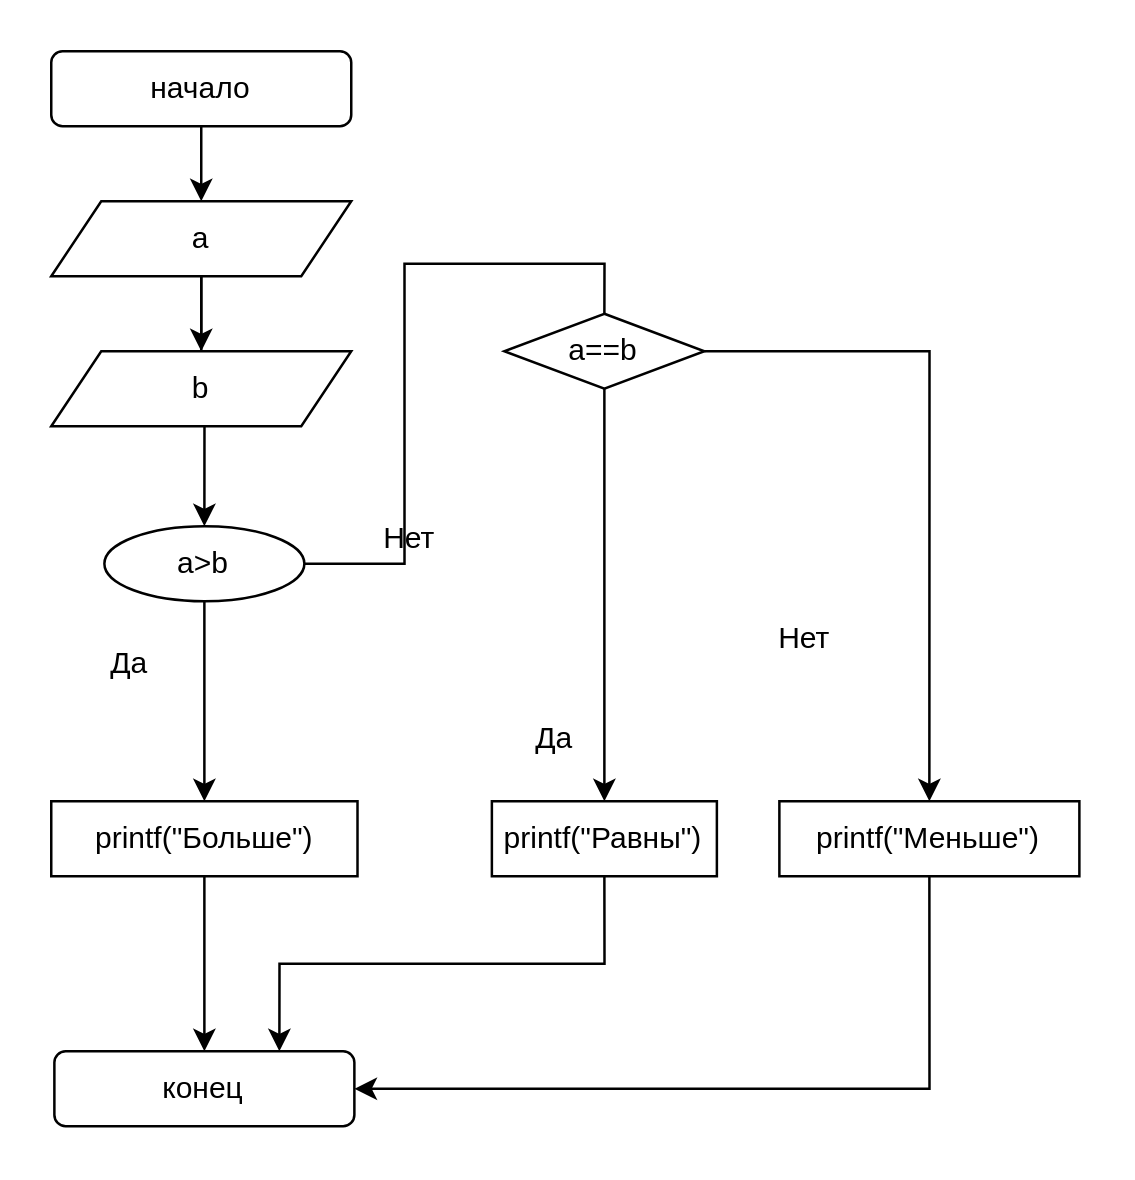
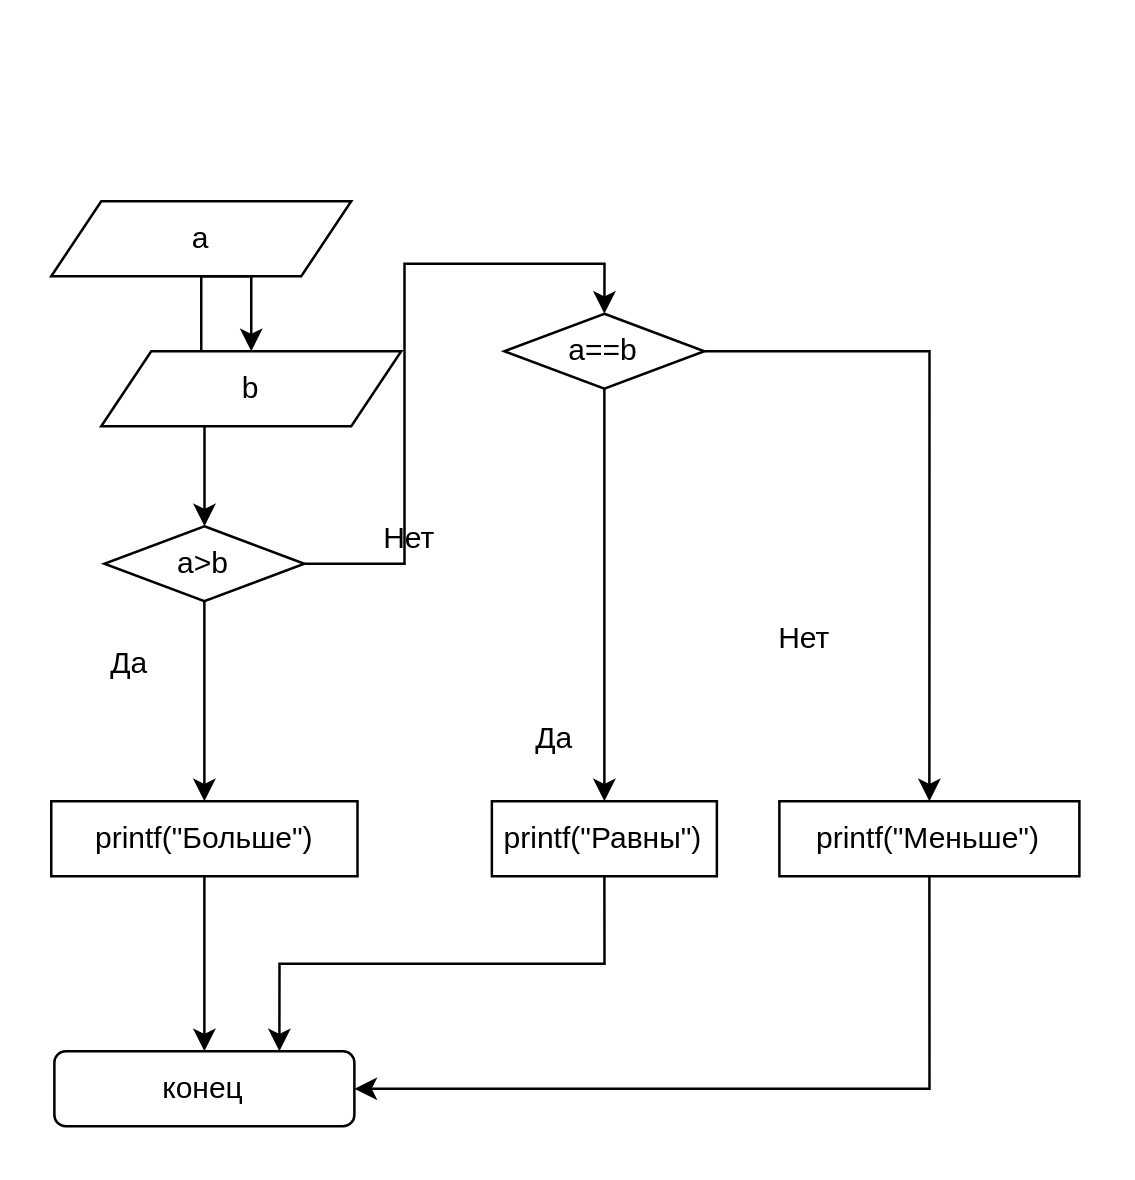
  <mxCell id="0" />
  <mxCell id="1" parent="0" />
- <mxCell id="2" style="edgeStyle=orthogonalEdgeStyle;rounded=0;orthogonalLoop=1;jettySize=auto;html=1;exitX=0.5;exitY=1;exitDx=0;exitDy=0;entryX=0.5;entryY=0;entryDx=0;entryDy=0;" edge="1" parent="1" source="3" target="6"><mxGeometry relative="1" as="geometry" /></mxCell>
- <mxCell id="3" value="начало" style="rounded=1;whiteSpace=wrap;html=1;" vertex="1" parent="1"><mxGeometry x="20" y="20" width="120" height="30" as="geometry" /></mxCell>
  <mxCell id="4" value="" style="edgeStyle=orthogonalEdgeStyle;rounded=0;orthogonalLoop=1;jettySize=auto;html=1;" edge="1" parent="1" source="6" target="8"><mxGeometry relative="1" as="geometry" /></mxCell>
  <mxCell id="5" style="edgeStyle=orthogonalEdgeStyle;rounded=0;orthogonalLoop=1;jettySize=auto;html=1;exitX=0.5;exitY=1;exitDx=0;exitDy=0;entryX=0.5;entryY=0;entryDx=0;entryDy=0;" edge="1" parent="1" source="6" target="16"><mxGeometry relative="1" as="geometry" /></mxCell>
  <mxCell id="6" value="a" style="shape=parallelogram;perimeter=parallelogramPerimeter;whiteSpace=wrap;html=1;fixedSize=1;" vertex="1" parent="1"><mxGeometry x="20" y="80" width="120" height="30" as="geometry" /></mxCell>
- <mxCell id="7" style="edgeStyle=orthogonalEdgeStyle;rounded=0;orthogonalLoop=1;jettySize=auto;html=1;exitX=1;exitY=0.5;exitDx=0;exitDy=0;entryX=0.5;entryY=0;entryDx=0;entryDy=0;endArrow=none;" edge="1" parent="1" source="8" target="10"><mxGeometry relative="1" as="geometry"><mxPoint x="161.25" y="225" as="targetPoint" /></mxGeometry></mxCell>
- <mxCell id="8" value="a&amp;gt;b" style="ellipse;whiteSpace=wrap;html=1;" vertex="1" parent="1"><mxGeometry x="41.25" y="210" width="80" height="30" as="geometry" /></mxCell>
+ <mxCell id="7" style="edgeStyle=orthogonalEdgeStyle;rounded=0;orthogonalLoop=1;jettySize=auto;html=1;exitX=1;exitY=0.5;exitDx=0;exitDy=0;entryX=0.5;entryY=0;entryDx=0;entryDy=0;" edge="1" parent="1" source="8" target="10"><mxGeometry relative="1" as="geometry"><mxPoint x="161.25" y="225" as="targetPoint" /></mxGeometry></mxCell>
+ <mxCell id="8" value="a&amp;gt;b" style="rhombus;whiteSpace=wrap;html=1;" vertex="1" parent="1"><mxGeometry x="41.25" y="210" width="80" height="30" as="geometry" /></mxCell>
  <mxCell id="9" style="edgeStyle=orthogonalEdgeStyle;rounded=0;orthogonalLoop=1;jettySize=auto;html=1;exitX=1;exitY=0.5;exitDx=0;exitDy=0;entryX=0.5;entryY=0;entryDx=0;entryDy=0;" edge="1" parent="1" source="10" target="12"><mxGeometry relative="1" as="geometry"><mxPoint x="321.25" y="265" as="targetPoint" /></mxGeometry></mxCell>
  <mxCell id="10" value="a==b" style="rhombus;whiteSpace=wrap;html=1;" vertex="1" parent="1"><mxGeometry x="201.25" y="125" width="80" height="30" as="geometry" /></mxCell>
  <mxCell id="11" style="edgeStyle=orthogonalEdgeStyle;rounded=0;orthogonalLoop=1;jettySize=auto;html=1;exitX=0.5;exitY=1;exitDx=0;exitDy=0;entryX=1;entryY=0.5;entryDx=0;entryDy=0;" edge="1" parent="1" source="12" target="19"><mxGeometry relative="1" as="geometry"><mxPoint x="371.25" y="440" as="targetPoint" /></mxGeometry></mxCell>
  <mxCell id="12" value="printf(&quot;Меньше&quot;)" style="rounded=0;whiteSpace=wrap;html=1;" vertex="1" parent="1"><mxGeometry x="311.25" y="320" width="120" height="30" as="geometry" /></mxCell>
  <mxCell id="13" style="edgeStyle=orthogonalEdgeStyle;rounded=0;orthogonalLoop=1;jettySize=auto;html=1;exitX=0.5;exitY=1;exitDx=0;exitDy=0;entryX=0.75;entryY=0;entryDx=0;entryDy=0;" edge="1" parent="1" source="14" target="19"><mxGeometry relative="1" as="geometry"><mxPoint x="241.25" y="440" as="targetPoint" /></mxGeometry></mxCell>
  <mxCell id="14" value="printf(&quot;Равны&quot;)" style="rounded=0;whiteSpace=wrap;html=1;" vertex="1" parent="1"><mxGeometry x="196.25" y="320" width="90" height="30" as="geometry" /></mxCell>
  <mxCell id="15" value="printf(&quot;Больше&quot;)" style="rounded=0;whiteSpace=wrap;html=1;" vertex="1" parent="1"><mxGeometry x="20" y="320" width="122.5" height="30" as="geometry" /></mxCell>
- <mxCell id="16" value="b" style="shape=parallelogram;perimeter=parallelogramPerimeter;whiteSpace=wrap;html=1;fixedSize=1;" vertex="1" parent="1"><mxGeometry x="20" y="140" width="120" height="30" as="geometry" /></mxCell>
+ <mxCell id="16" value="b" style="shape=parallelogram;perimeter=parallelogramPerimeter;whiteSpace=wrap;html=1;fixedSize=1;" vertex="1" parent="1"><mxGeometry x="40" y="140" width="120" height="30" as="geometry" /></mxCell>
  <mxCell id="17" value="" style="endArrow=classic;html=1;rounded=0;exitX=0.5;exitY=1;exitDx=0;exitDy=0;entryX=0.5;entryY=0;entryDx=0;entryDy=0;" edge="1" parent="1" source="8" target="15"><mxGeometry width="50" height="50" relative="1" as="geometry"><mxPoint x="91.25" y="380" as="sourcePoint" /><mxPoint x="141.25" y="330" as="targetPoint" /></mxGeometry></mxCell>
  <mxCell id="18" value="" style="endArrow=classic;html=1;rounded=0;exitX=0.5;exitY=1;exitDx=0;exitDy=0;entryX=0.5;entryY=0;entryDx=0;entryDy=0;" edge="1" parent="1" source="10" target="14"><mxGeometry width="50" height="50" relative="1" as="geometry"><mxPoint x="91.25" y="370" as="sourcePoint" /><mxPoint x="141.25" y="320" as="targetPoint" /></mxGeometry></mxCell>
  <mxCell id="19" value="конец" style="rounded=1;whiteSpace=wrap;html=1;" vertex="1" parent="1"><mxGeometry x="21.25" y="420" width="120" height="30" as="geometry" /></mxCell>
  <mxCell id="20" value="" style="endArrow=classic;html=1;rounded=0;entryX=0.5;entryY=0;entryDx=0;entryDy=0;exitX=0.5;exitY=1;exitDx=0;exitDy=0;" edge="1" parent="1" source="15" target="19"><mxGeometry width="50" height="50" relative="1" as="geometry"><mxPoint x="91.25" y="370" as="sourcePoint" /><mxPoint x="141.25" y="320" as="targetPoint" /></mxGeometry></mxCell>
  <mxCell id="21" value="Да" style="text;html=1;align=center;verticalAlign=middle;resizable=0;points=[];autosize=1;strokeColor=none;fillColor=none;" vertex="1" parent="1"><mxGeometry x="31.25" y="250" width="40" height="30" as="geometry" /></mxCell>
  <mxCell id="22" value="Нет&lt;br&gt;" style="text;html=1;align=center;verticalAlign=middle;resizable=0;points=[];autosize=1;strokeColor=none;fillColor=none;" vertex="1" parent="1"><mxGeometry x="142.5" y="200" width="40" height="30" as="geometry" /></mxCell>
  <mxCell id="23" value="Да" style="text;html=1;align=center;verticalAlign=middle;resizable=0;points=[];autosize=1;strokeColor=none;fillColor=none;" vertex="1" parent="1"><mxGeometry x="201.25" y="280" width="40" height="30" as="geometry" /></mxCell>
  <mxCell id="24" value="Нет&lt;br&gt;" style="text;html=1;align=center;verticalAlign=middle;resizable=0;points=[];autosize=1;strokeColor=none;fillColor=none;" vertex="1" parent="1"><mxGeometry x="301.25" y="240" width="40" height="30" as="geometry" /></mxCell>
